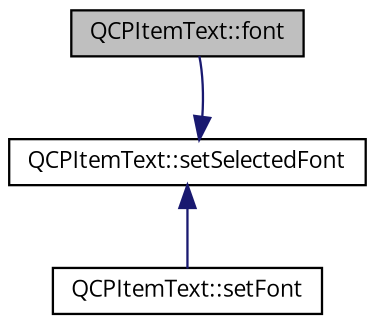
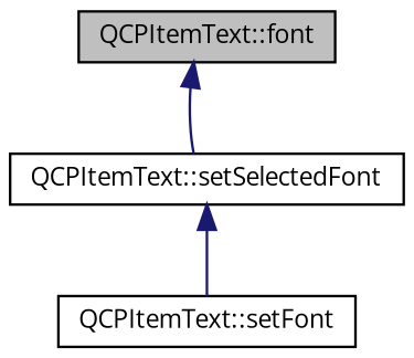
  digraph {
    fontname="Open Sans"
    rankdir=TB
    node [color=black fillcolor=white fontname="Open Sans" fontsize=10 shape=record style=filled]
    edge [color=midnightblue dir=back fontname="Open Sans" fontsize=10 labelfontname=Helvetica labelfontsize=10 style=solid]
    n1 [fillcolor=grey75 fontcolor=black height=0.2 label="QCPItemText::font" width=0.4]
    n2 [height=0.2 label="QCPItemText::setSelectedFont" width=0.4]
    n3 [height=0.2 label="QCPItemText::setFont" width=0.4]
-   n2 -> n1
+   n1 -> n2
    n2 -> n3
  }
